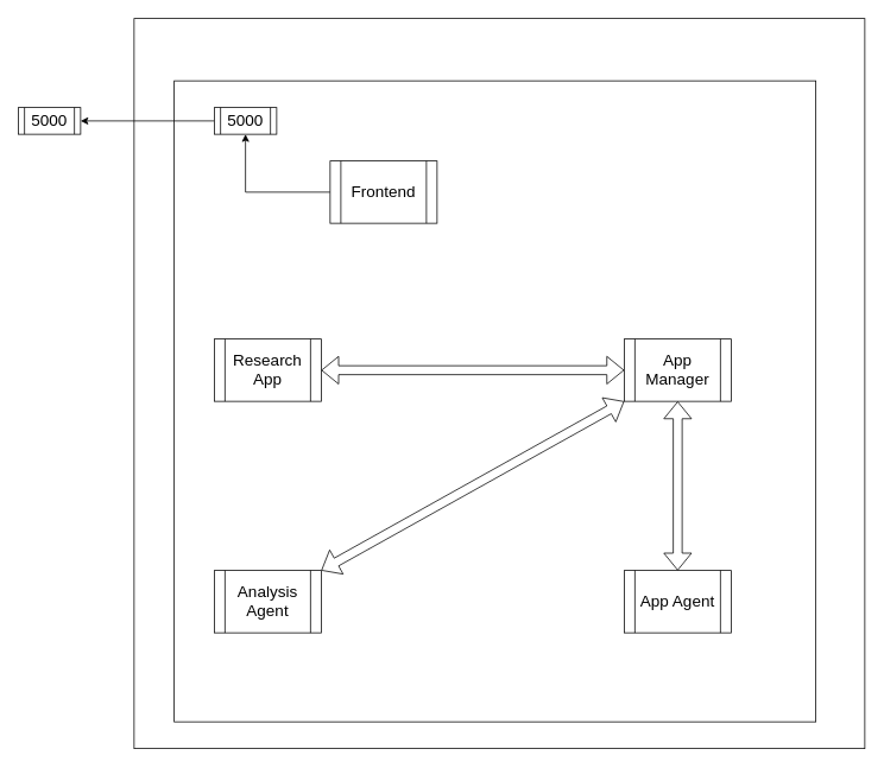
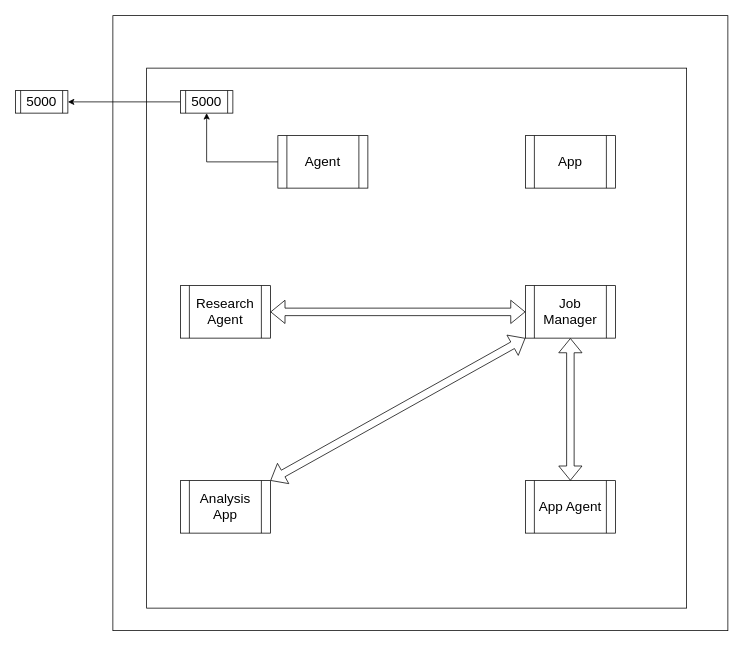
  <mxCell id="0" />
  <mxCell id="1" parent="0" />
  <mxCell id="2" value="" style="whiteSpace=wrap;html=1;aspect=fixed;" vertex="1" parent="1"><mxGeometry x="150" width="820" height="820" as="geometry" y="20" /></mxCell>
  <mxCell id="3" value="" style="whiteSpace=wrap;html=1;aspect=fixed;" vertex="1" parent="1"><mxGeometry x="195" y="90" width="720" height="720" as="geometry" /></mxCell>
  <mxCell id="4" value="&lt;font style=&quot;font-size: 18px;&quot;&gt;5000&lt;/font&gt;" style="shape=process;whiteSpace=wrap;html=1;backgroundOutline=1;" vertex="1" parent="1"><mxGeometry x="20" y="120" width="70" height="30" as="geometry" /></mxCell>
  <mxCell id="5" style="edgeStyle=orthogonalEdgeStyle;rounded=0;orthogonalLoop=1;jettySize=auto;html=1;exitX=0;exitY=0.5;exitDx=0;exitDy=0;entryX=1;entryY=0.5;entryDx=0;entryDy=0;" edge="1" parent="1" source="6" target="4"><mxGeometry relative="1" as="geometry" /></mxCell>
  <mxCell id="6" value="&lt;font style=&quot;font-size: 18px;&quot;&gt;5000&lt;/font&gt;" style="shape=process;whiteSpace=wrap;html=1;backgroundOutline=1;" vertex="1" parent="1"><mxGeometry x="240" y="120" width="70" height="30" as="geometry" /></mxCell>
  <mxCell id="7" style="edgeStyle=orthogonalEdgeStyle;rounded=0;orthogonalLoop=1;jettySize=auto;html=1;" edge="1" parent="1" source="8" target="6"><mxGeometry relative="1" as="geometry" /></mxCell>
- <mxCell id="8" value="&lt;font style=&quot;font-size: 18px;&quot;&gt;Frontend&lt;/font&gt;" style="shape=process;whiteSpace=wrap;html=1;backgroundOutline=1;" vertex="1" parent="1"><mxGeometry x="370" y="180" width="120" height="70" as="geometry" /></mxCell>
- <mxCell id="10" value="&lt;font style=&quot;font-size: 18px;&quot;&gt;App Manager&lt;/font&gt;" style="shape=process;whiteSpace=wrap;html=1;backgroundOutline=1;" vertex="1" parent="1"><mxGeometry x="700" y="380" width="120" height="70" as="geometry" /></mxCell>
- <mxCell id="11" value="&lt;font style=&quot;font-size: 18px;&quot;&gt;Research App&lt;/font&gt;" style="shape=process;whiteSpace=wrap;html=1;backgroundOutline=1;" vertex="1" parent="1"><mxGeometry x="240" y="380" width="120" height="70" as="geometry" /></mxCell>
+ <mxCell id="8" value="&lt;font style=&quot;font-size: 18px;&quot;&gt;Agent&lt;/font&gt;" style="shape=process;whiteSpace=wrap;html=1;backgroundOutline=1;" vertex="1" parent="1"><mxGeometry x="370" y="180" width="120" height="70" as="geometry" /></mxCell>
+ <mxCell id="9" value="&lt;font style=&quot;font-size: 18px;&quot;&gt;App&lt;/font&gt;" style="shape=process;whiteSpace=wrap;html=1;backgroundOutline=1;" vertex="1" parent="1"><mxGeometry x="700" y="180" width="120" height="70" as="geometry" /></mxCell>
+ <mxCell id="10" value="&lt;font style=&quot;font-size: 18px;&quot;&gt;Job Manager&lt;/font&gt;" style="shape=process;whiteSpace=wrap;html=1;backgroundOutline=1;" vertex="1" parent="1"><mxGeometry x="700" y="380" width="120" height="70" as="geometry" /></mxCell>
+ <mxCell id="11" value="&lt;font style=&quot;font-size: 18px;&quot;&gt;Research Agent&lt;/font&gt;" style="shape=process;whiteSpace=wrap;html=1;backgroundOutline=1;" vertex="1" parent="1"><mxGeometry x="240" y="380" width="120" height="70" as="geometry" /></mxCell>
  <mxCell id="12" value="" style="shape=flexArrow;endArrow=classic;startArrow=classic;html=1;rounded=0;exitX=0;exitY=0.5;exitDx=0;exitDy=0;entryX=1;entryY=0.5;entryDx=0;entryDy=0;" edge="1" parent="1" source="10" target="11"><mxGeometry width="100" height="100" relative="1" as="geometry"><mxPoint x="550" y="480" as="sourcePoint" /><mxPoint x="650" y="380" as="targetPoint" /></mxGeometry></mxCell>
  <mxCell id="13" value="&lt;font style=&quot;font-size: 18px;&quot;&gt;App Agent&lt;/font&gt;" style="shape=process;whiteSpace=wrap;html=1;backgroundOutline=1;" vertex="1" parent="1"><mxGeometry x="700" y="640" width="120" height="70" as="geometry" /></mxCell>
- <mxCell id="14" value="&lt;font style=&quot;font-size: 18px;&quot;&gt;Analysis Agent&lt;/font&gt;" style="shape=process;whiteSpace=wrap;html=1;backgroundOutline=1;" vertex="1" parent="1"><mxGeometry x="240" y="640" width="120" height="70" as="geometry" /></mxCell>
+ <mxCell id="14" value="&lt;font style=&quot;font-size: 18px;&quot;&gt;Analysis App&lt;/font&gt;" style="shape=process;whiteSpace=wrap;html=1;backgroundOutline=1;" vertex="1" parent="1"><mxGeometry x="240" y="640" width="120" height="70" as="geometry" /></mxCell>
  <mxCell id="15" value="" style="shape=flexArrow;endArrow=classic;startArrow=classic;html=1;rounded=0;exitX=0.5;exitY=1;exitDx=0;exitDy=0;" edge="1" parent="1" source="10" target="13"><mxGeometry width="100" height="100" relative="1" as="geometry"><mxPoint x="765" y="540" as="sourcePoint" /><mxPoint x="425" y="540" as="targetPoint" /></mxGeometry></mxCell>
  <mxCell id="16" value="" style="shape=flexArrow;endArrow=classic;startArrow=classic;html=1;rounded=0;exitX=0;exitY=1;exitDx=0;exitDy=0;entryX=1;entryY=0;entryDx=0;entryDy=0;" edge="1" parent="1" source="10" target="14"><mxGeometry width="100" height="100" relative="1" as="geometry"><mxPoint x="600" y="540" as="sourcePoint" /><mxPoint x="260" y="540" as="targetPoint" /></mxGeometry></mxCell>
